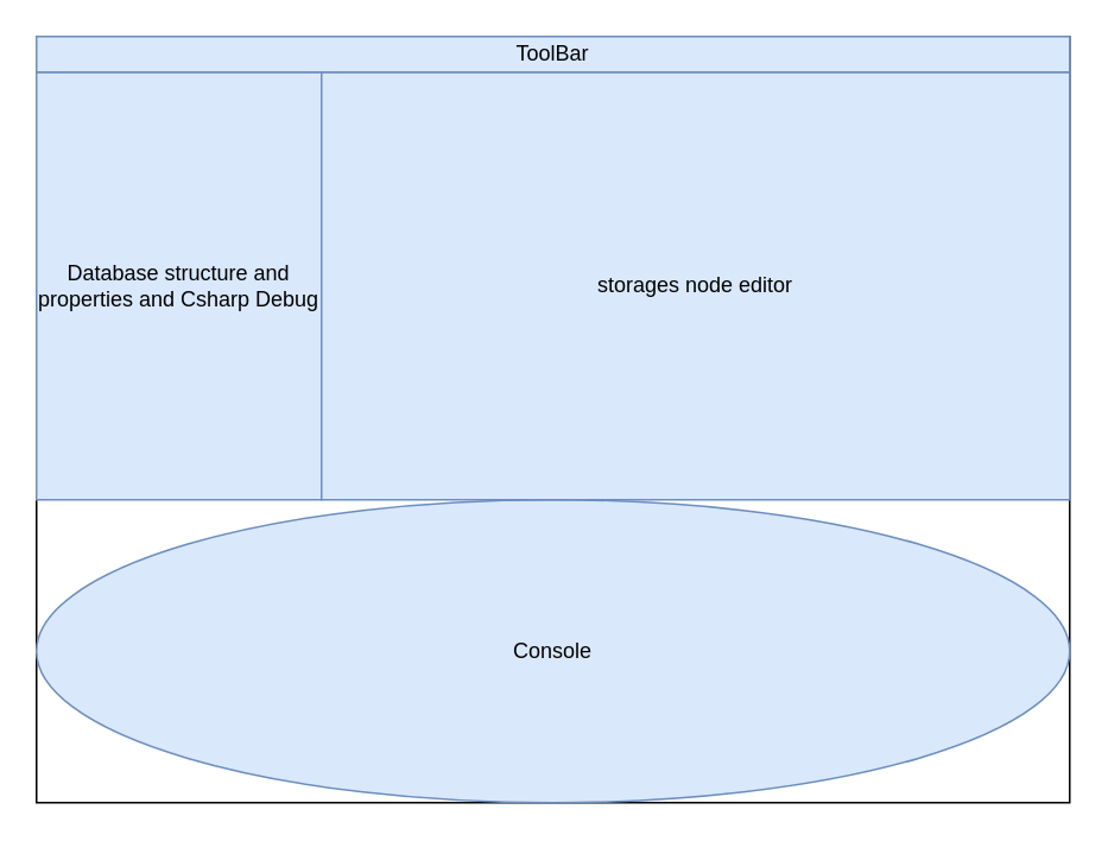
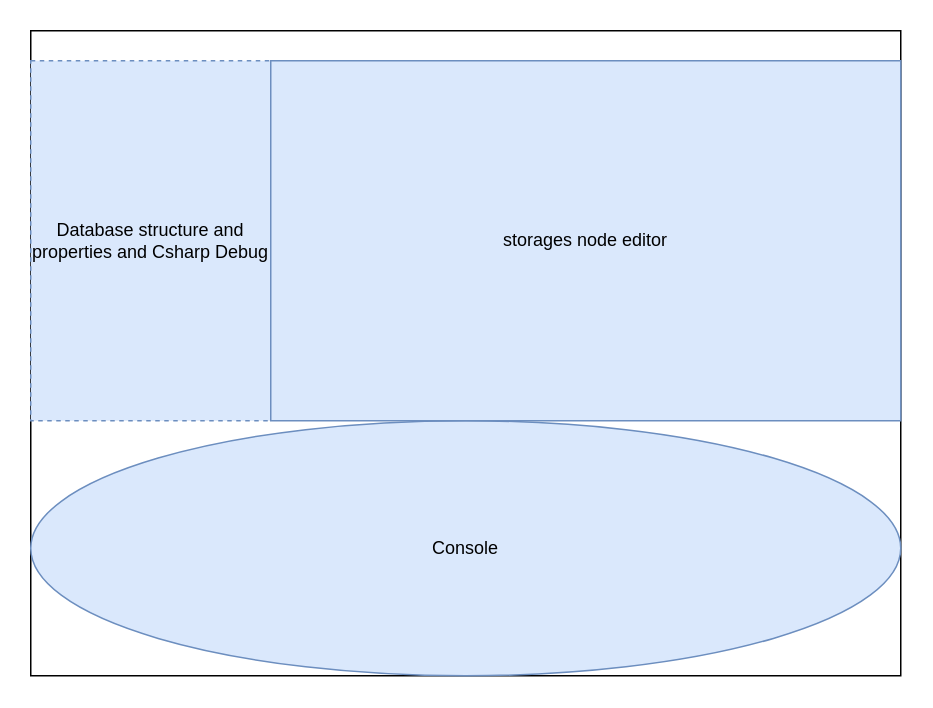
  <mxCell id="0" />
  <mxCell id="1" parent="0" />
  <mxCell id="2" value="" style="rounded=0;whiteSpace=wrap;html=1;" vertex="1" parent="1"><mxGeometry x="20" y="20" width="580" height="430" as="geometry" /></mxCell>
  <mxCell id="3" value="Console" style="ellipse;whiteSpace=wrap;html=1;fillColor=#dae8fc;strokeColor=#6c8ebf;" vertex="1" parent="1"><mxGeometry x="20" y="280" width="580" height="170" as="geometry" /></mxCell>
- <mxCell id="4" value="Database structure and properties and Csharp Debug" style="rounded=0;whiteSpace=wrap;html=1;fillColor=#dae8fc;strokeColor=#6c8ebf;" vertex="1" parent="1"><mxGeometry x="20" y="40" width="160" height="240" as="geometry" /></mxCell>
+ <mxCell id="4" value="Database structure and properties and Csharp Debug" style="rounded=0;whiteSpace=wrap;html=1;fillColor=#dae8fc;strokeColor=#6c8ebf;dashed=1;" vertex="1" parent="1"><mxGeometry x="20" y="40" width="160" height="240" as="geometry" /></mxCell>
  <mxCell id="5" value="storages node editor" style="rounded=0;whiteSpace=wrap;html=1;fillColor=#dae8fc;strokeColor=#6c8ebf;" vertex="1" parent="1"><mxGeometry x="180" y="40" width="420" height="240" as="geometry" /></mxCell>
- <mxCell id="6" value="ToolBar" style="rounded=0;whiteSpace=wrap;html=1;fillColor=#dae8fc;strokeColor=#6c8ebf;" vertex="1" parent="1"><mxGeometry x="20" y="20" width="580" height="20" as="geometry" /></mxCell>
